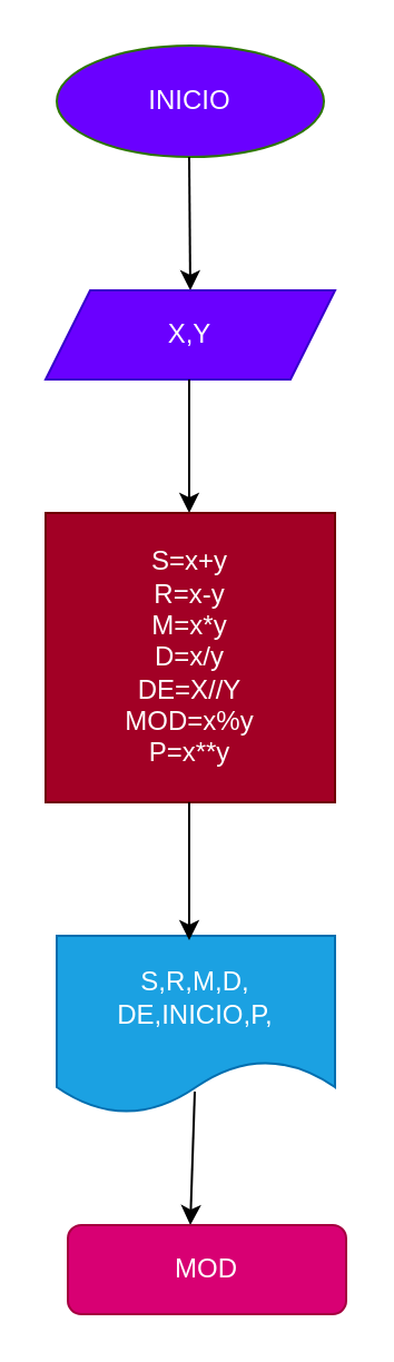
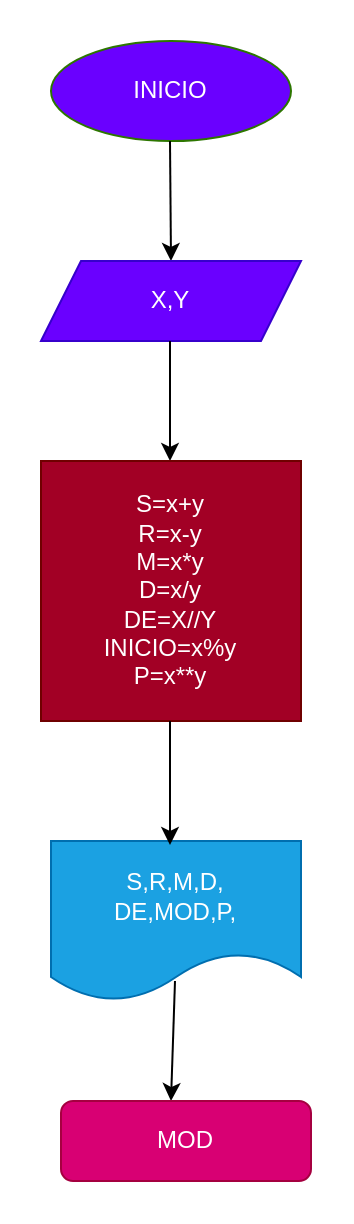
  <mxCell id="0" />
  <mxCell id="1" parent="0" />
  <mxCell id="2" value="INICIO" style="ellipse;whiteSpace=wrap;html=1;fillColor=#6a00ff;fontColor=#ffffff;strokeColor=#2D7600;" vertex="1" parent="1"><mxGeometry x="25" y="20" width="120" height="50" as="geometry" /></mxCell>
  <mxCell id="3" value="" style="endArrow=classic;html=1;" edge="1" parent="1"><mxGeometry width="50" height="50" relative="1" as="geometry"><mxPoint x="84.5" y="70" as="sourcePoint" /><mxPoint x="85" y="130" as="targetPoint" /></mxGeometry></mxCell>
  <mxCell id="4" value="X,Y" style="shape=parallelogram;perimeter=parallelogramPerimeter;whiteSpace=wrap;html=1;fixedSize=1;fillColor=#6a00ff;fontColor=#ffffff;strokeColor=#3700CC;" vertex="1" parent="1"><mxGeometry x="20" y="130" width="130" height="40" as="geometry" /></mxCell>
  <mxCell id="5" value="" style="endArrow=classic;html=1;" edge="1" parent="1"><mxGeometry width="50" height="50" relative="1" as="geometry"><mxPoint x="84.5" y="170" as="sourcePoint" /><mxPoint x="84.5" y="230" as="targetPoint" /></mxGeometry></mxCell>
- <mxCell id="6" value="S=x+y&lt;br&gt;R=x-y&lt;br&gt;M=x*y&lt;br&gt;D=x/y&lt;br&gt;DE=X//Y&lt;br&gt;MOD=x%y&lt;br&gt;P=x**y" style="whiteSpace=wrap;html=1;aspect=fixed;fillColor=#a20025;fontColor=#ffffff;strokeColor=#6F0000;" vertex="1" parent="1"><mxGeometry x="20" y="230" width="130" height="130" as="geometry" /></mxCell>
- <mxCell id="7" value="S,R,M,D,&lt;br&gt;DE,INICIO,P," style="shape=document;whiteSpace=wrap;html=1;boundedLbl=1;fillColor=#1ba1e2;fontColor=#ffffff;strokeColor=#006EAF;" vertex="1" parent="1"><mxGeometry x="25" y="420" width="125" height="80" as="geometry" /></mxCell>
+ <mxCell id="6" value="S=x+y&lt;br&gt;R=x-y&lt;br&gt;M=x*y&lt;br&gt;D=x/y&lt;br&gt;DE=X//Y&lt;br&gt;INICIO=x%y&lt;br&gt;P=x**y" style="whiteSpace=wrap;html=1;aspect=fixed;fillColor=#a20025;fontColor=#ffffff;strokeColor=#6F0000;" vertex="1" parent="1"><mxGeometry x="20" y="230" width="130" height="130" as="geometry" /></mxCell>
+ <mxCell id="7" value="S,R,M,D,&lt;br&gt;DE,MOD,P," style="shape=document;whiteSpace=wrap;html=1;boundedLbl=1;fillColor=#1ba1e2;fontColor=#ffffff;strokeColor=#006EAF;" vertex="1" parent="1"><mxGeometry x="25" y="420" width="125" height="80" as="geometry" /></mxCell>
  <mxCell id="8" value="" style="endArrow=classic;html=1;" edge="1" parent="1"><mxGeometry width="50" height="50" relative="1" as="geometry"><mxPoint x="84.5" y="360" as="sourcePoint" /><mxPoint x="84.5" y="422" as="targetPoint" /></mxGeometry></mxCell>
  <mxCell id="9" value="" style="endArrow=classic;html=1;" edge="1" parent="1"><mxGeometry width="50" height="50" relative="1" as="geometry"><mxPoint x="87" y="490" as="sourcePoint" /><mxPoint x="85" y="550" as="targetPoint" /></mxGeometry></mxCell>
  <mxCell id="10" value="MOD" style="rounded=1;whiteSpace=wrap;html=1;fillColor=#d80073;fontColor=#ffffff;strokeColor=#A50040;" vertex="1" parent="1"><mxGeometry x="30" y="550" width="125" height="40" as="geometry" /></mxCell>
